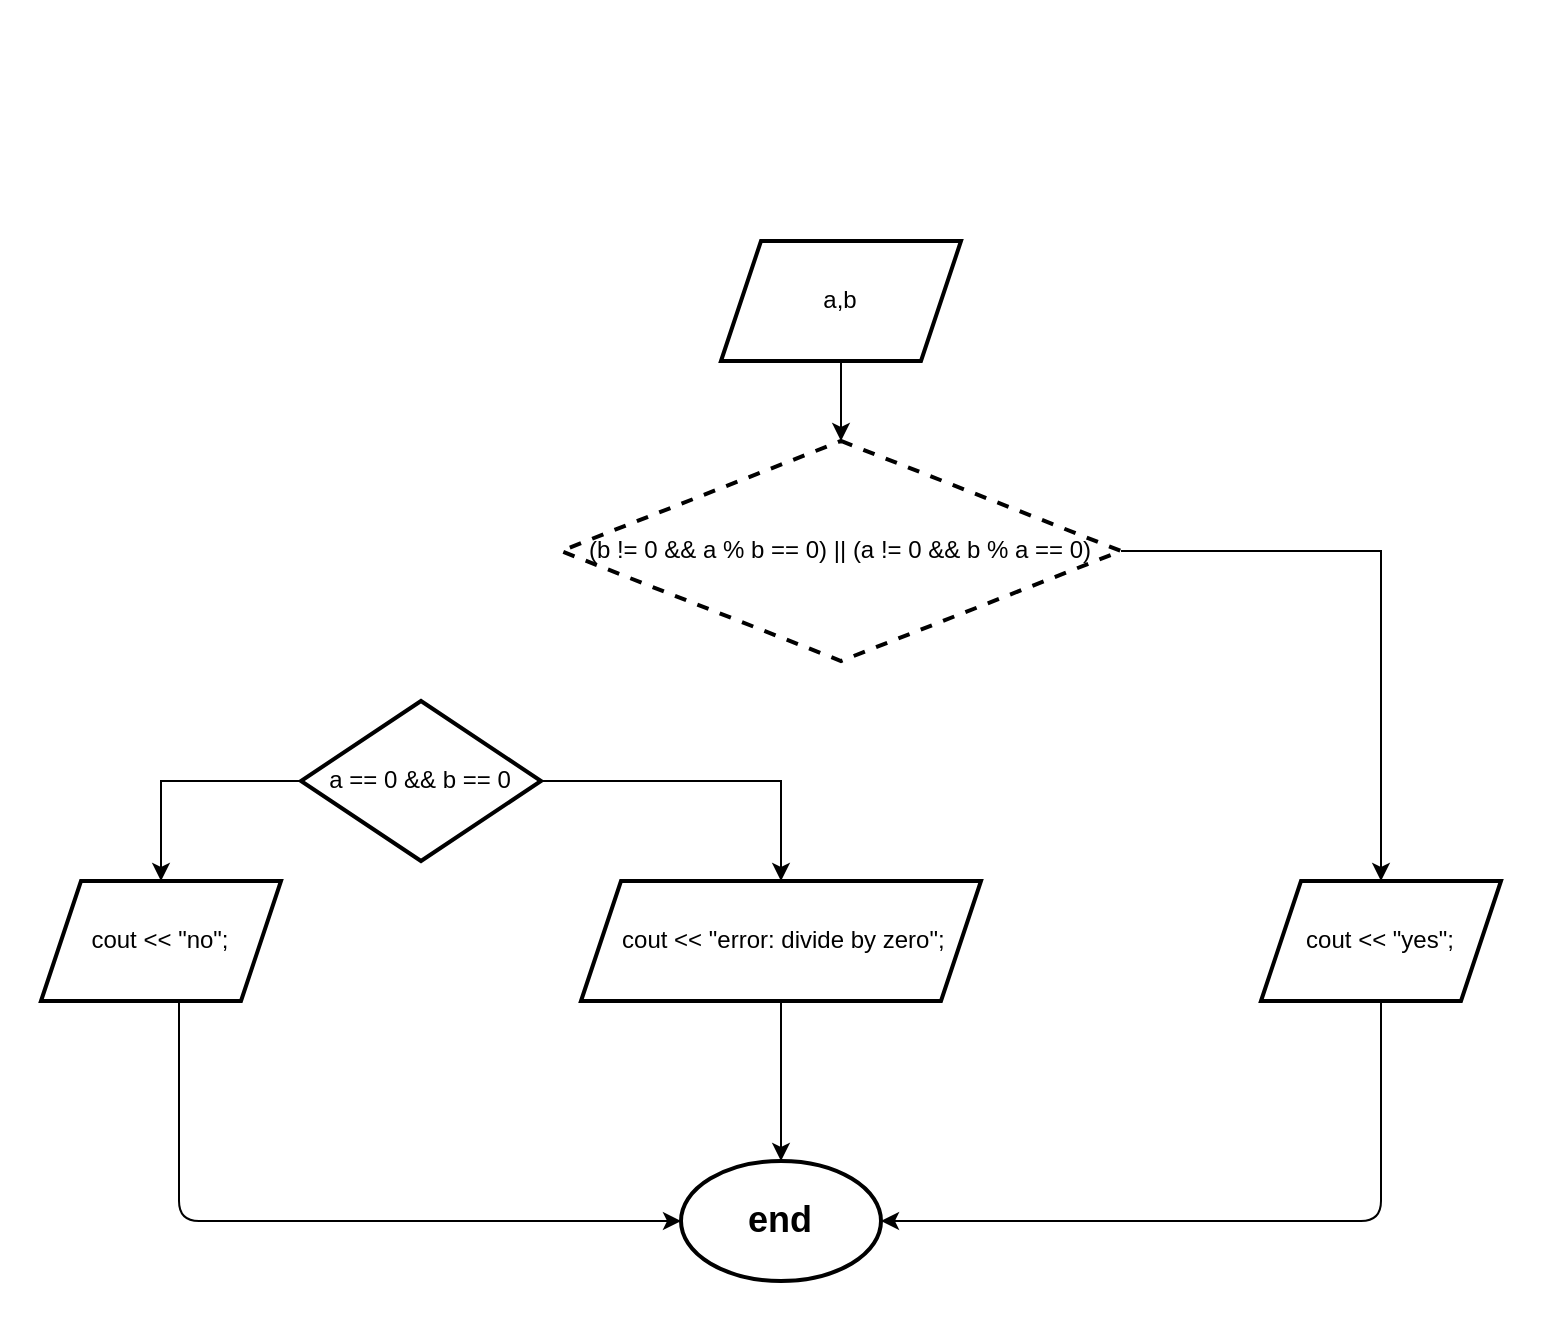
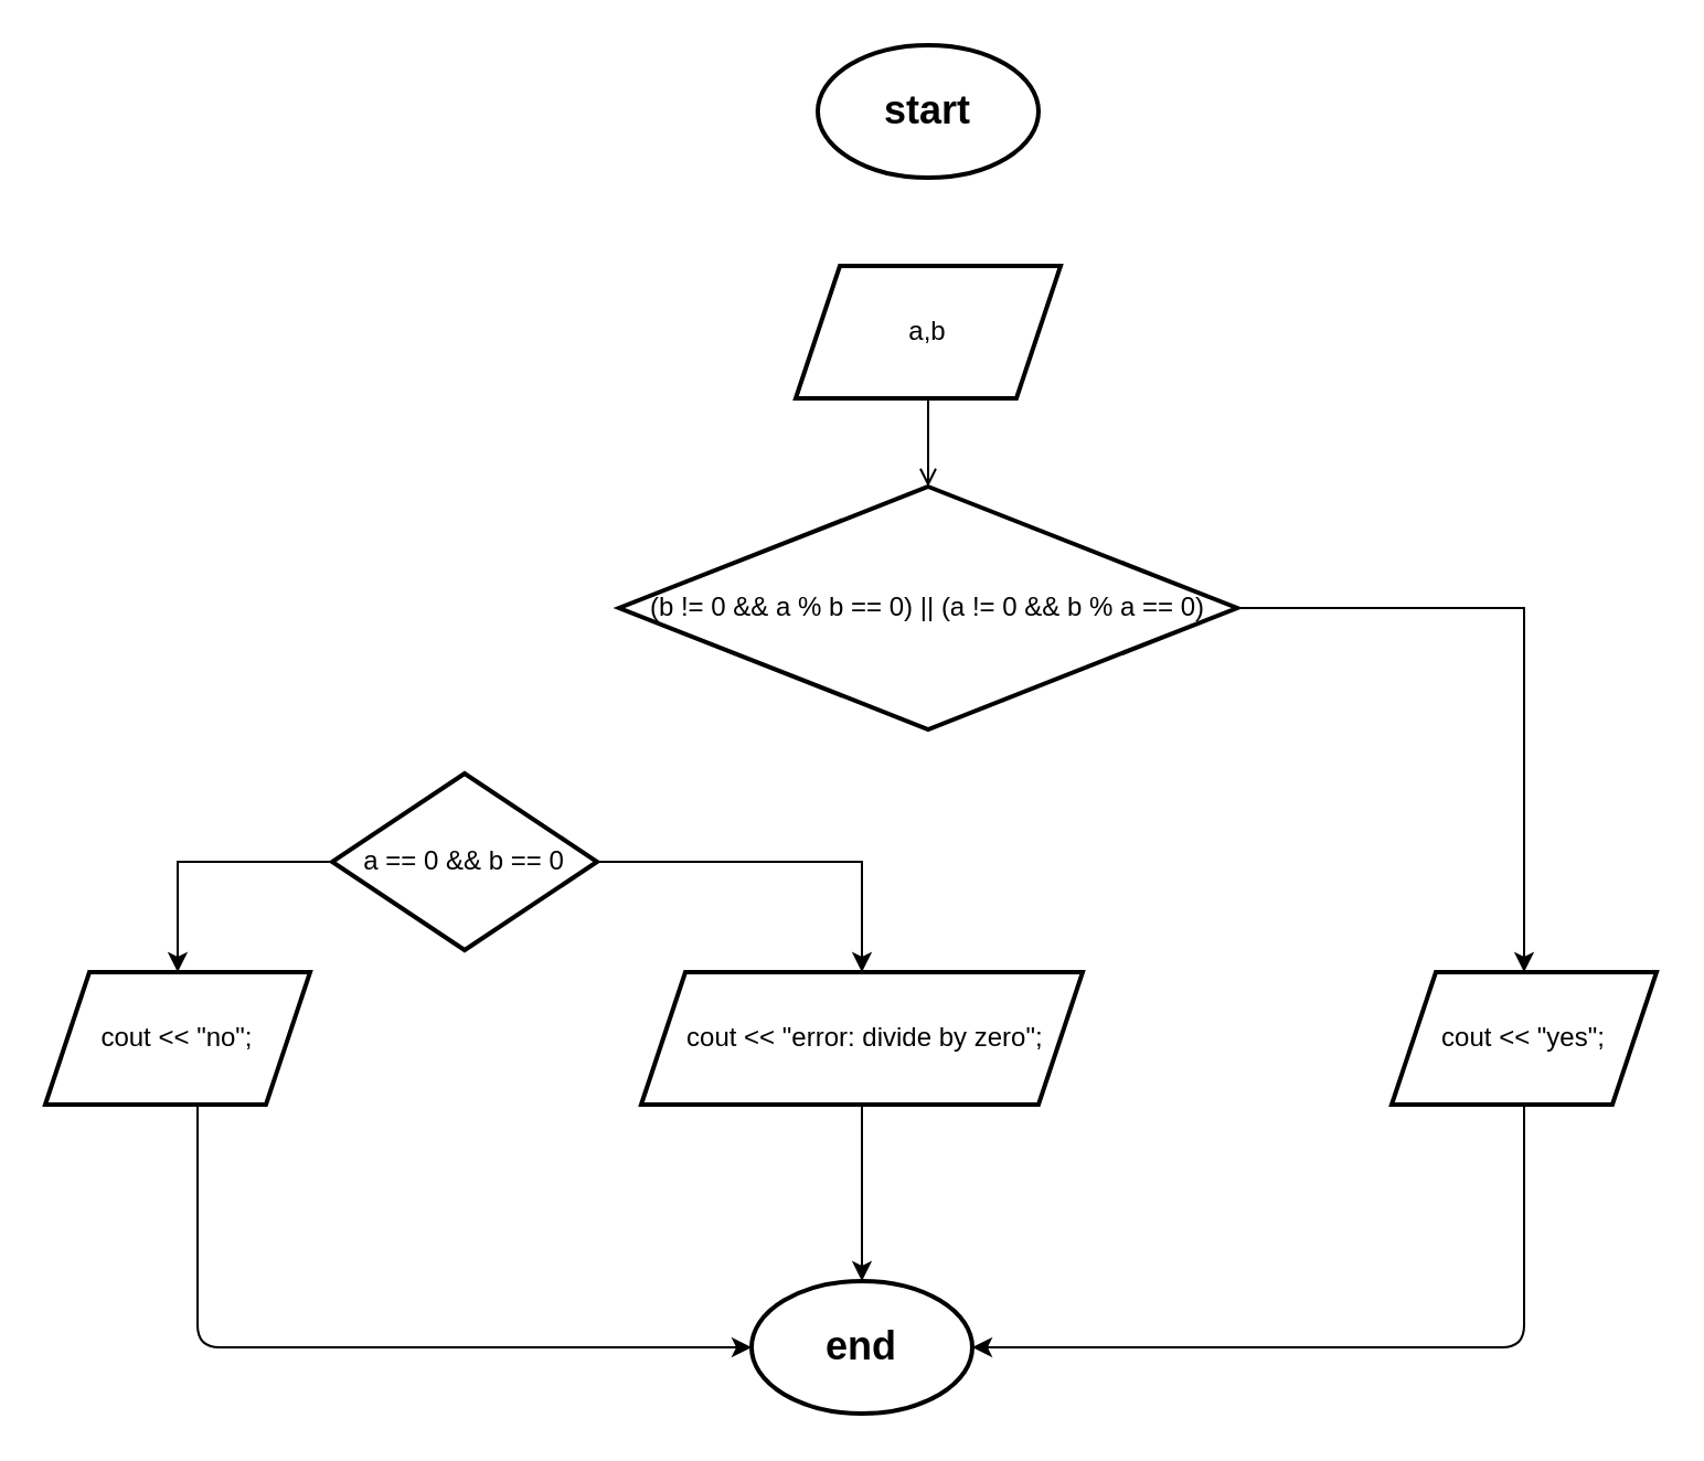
  <mxCell id="0" />
  <mxCell id="1" parent="0" />
  <mxCell id="2" value="" style="edgeStyle=segmentEdgeStyle;endArrow=classic;html=1;fontSize=11;entryX=1;entryY=0.5;entryDx=0;entryDy=0;entryPerimeter=0;" edge="1" parent="1" target="15"><mxGeometry width="50" height="50" relative="1" as="geometry"><mxPoint x="680" y="490" as="sourcePoint" /><mxPoint x="630" y="540" as="targetPoint" /><Array as="points"><mxPoint x="690" y="490" /><mxPoint x="690" y="610" /></Array></mxGeometry></mxCell>
  <mxCell id="3" value="" style="edgeStyle=segmentEdgeStyle;endArrow=classic;html=1;fontSize=11;entryX=0.5;entryY=0;entryDx=0;entryDy=0;entryPerimeter=0;" edge="1" parent="1" target="15"><mxGeometry width="50" height="50" relative="1" as="geometry"><mxPoint x="434" y="490" as="sourcePoint" /><mxPoint x="384" y="540" as="targetPoint" /></mxGeometry></mxCell>
- <mxCell id="5" value="" style="edgeStyle=orthogonalEdgeStyle;rounded=0;orthogonalLoop=1;jettySize=auto;html=1;" edge="1" parent="1" source="6" target="8"><mxGeometry relative="1" as="geometry" /></mxCell>
+ <mxCell id="4" value="&lt;h2&gt;start&lt;/h2&gt;" style="strokeWidth=2;html=1;shape=mxgraph.flowchart.start_1;whiteSpace=wrap;" vertex="1" parent="1"><mxGeometry x="370" y="20" width="100" height="60" as="geometry" /></mxCell>
+ <mxCell id="5" value="" style="edgeStyle=orthogonalEdgeStyle;rounded=0;orthogonalLoop=1;jettySize=auto;html=1;endArrow=open;" edge="1" parent="1" source="6" target="8"><mxGeometry relative="1" as="geometry" /></mxCell>
  <mxCell id="6" value="a,b" style="shape=parallelogram;perimeter=parallelogramPerimeter;whiteSpace=wrap;html=1;fixedSize=1;strokeWidth=2;" vertex="1" parent="1"><mxGeometry x="360" y="120" width="120" height="60" as="geometry" /></mxCell>
  <mxCell id="7" value="" style="edgeStyle=orthogonalEdgeStyle;rounded=0;orthogonalLoop=1;jettySize=auto;html=1;" edge="1" parent="1" source="8" target="9"><mxGeometry relative="1" as="geometry" /></mxCell>
- <mxCell id="8" value="(b != 0 &amp;&amp; a % b == 0) || (a != 0 &amp;&amp; b % a == 0)" style="rhombus;whiteSpace=wrap;html=1;strokeWidth=2;dashed=1;" vertex="1" parent="1"><mxGeometry x="280" y="220" width="280" height="110" as="geometry" /></mxCell>
+ <mxCell id="8" value="(b != 0 &amp;&amp; a % b == 0) || (a != 0 &amp;&amp; b % a == 0)" style="rhombus;whiteSpace=wrap;html=1;strokeWidth=2;" vertex="1" parent="1"><mxGeometry x="280" y="220" width="280" height="110" as="geometry" /></mxCell>
  <mxCell id="9" value="cout &amp;lt;&amp;lt; &quot;yes&quot;;" style="shape=parallelogram;perimeter=parallelogramPerimeter;whiteSpace=wrap;html=1;fixedSize=1;strokeWidth=2;" vertex="1" parent="1"><mxGeometry x="630" y="440" width="120" height="60" as="geometry" /></mxCell>
  <mxCell id="10" value="" style="edgeStyle=orthogonalEdgeStyle;rounded=0;orthogonalLoop=1;jettySize=auto;html=1;" edge="1" parent="1" source="12" target="13"><mxGeometry relative="1" as="geometry" /></mxCell>
  <mxCell id="11" value="" style="edgeStyle=orthogonalEdgeStyle;rounded=0;orthogonalLoop=1;jettySize=auto;html=1;" edge="1" parent="1" source="12" target="14"><mxGeometry relative="1" as="geometry" /></mxCell>
  <mxCell id="12" value="a == 0 &amp;amp;&amp;amp; b == 0" style="rhombus;whiteSpace=wrap;html=1;strokeWidth=2;" vertex="1" parent="1"><mxGeometry x="150" y="350" width="120" height="80" as="geometry" /></mxCell>
  <mxCell id="13" value="&amp;nbsp;cout &amp;lt;&amp;lt; &quot;error: divide by zero&quot;;" style="shape=parallelogram;perimeter=parallelogramPerimeter;whiteSpace=wrap;html=1;fixedSize=1;strokeWidth=2;" vertex="1" parent="1"><mxGeometry x="290" y="440" width="200" height="60" as="geometry" /></mxCell>
  <mxCell id="14" value="cout &amp;lt;&amp;lt; &quot;no&quot;;" style="shape=parallelogram;perimeter=parallelogramPerimeter;whiteSpace=wrap;html=1;fixedSize=1;strokeWidth=2;" vertex="1" parent="1"><mxGeometry y="440" width="120" height="60" as="geometry" x="20" /></mxCell>
  <mxCell id="15" value="&lt;h2&gt;end&lt;/h2&gt;" style="strokeWidth=2;html=1;shape=mxgraph.flowchart.start_1;whiteSpace=wrap;" vertex="1" parent="1"><mxGeometry x="340" y="580" width="100" height="60" as="geometry" /></mxCell>
  <mxCell id="16" value="" style="edgeStyle=segmentEdgeStyle;endArrow=classic;html=1;fontSize=11;exitX=0.575;exitY=0.994;exitDx=0;exitDy=0;exitPerimeter=0;entryX=0;entryY=0.5;entryDx=0;entryDy=0;entryPerimeter=0;" edge="1" parent="1" source="14" target="15"><mxGeometry width="50" height="50" relative="1" as="geometry"><mxPoint x="110" y="550" as="sourcePoint" /><mxPoint x="89" y="670" as="targetPoint" /><Array as="points"><mxPoint x="89" y="610" /></Array></mxGeometry></mxCell>
